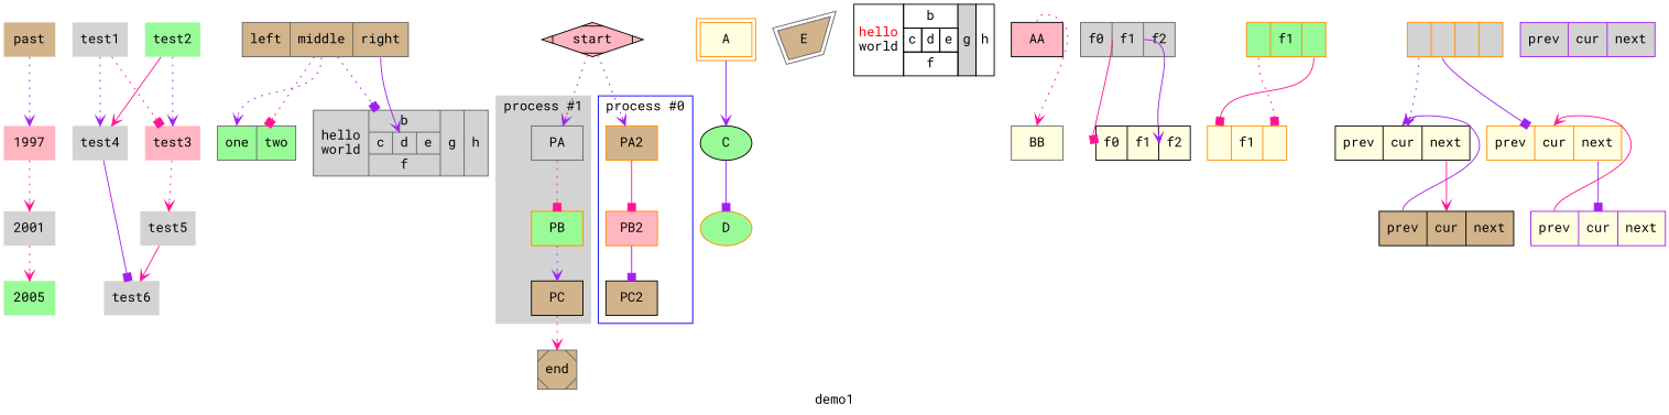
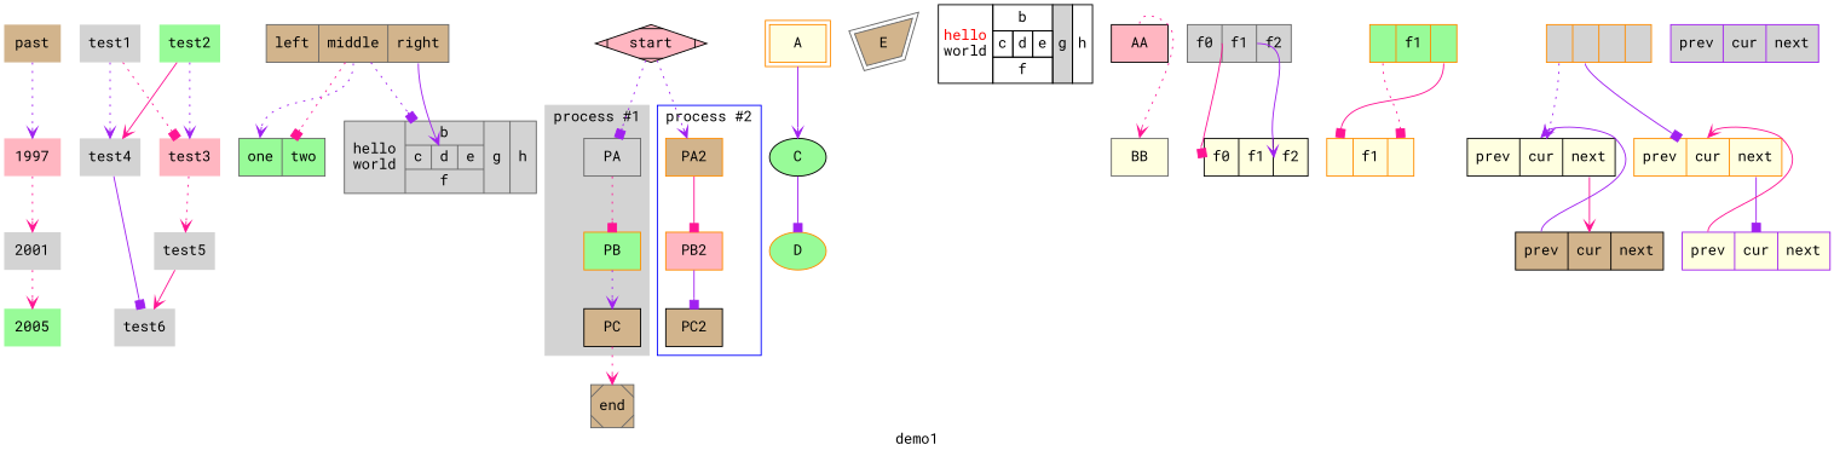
  digraph {
    fontname="Roboto Mono"
    label=demo1
    rankdir=TB
    node [color=gray40 fillcolor=lightgrey fontname="Roboto Mono" shape=record style=filled]
    edge [arrowhead=vee color=purple fontname="Roboto Mono" style=dotted]
    past [fillcolor=tan shape=plaintext]
    1997 [color=darkorange fillcolor=lightpink shape=plaintext]
    2001 [shape=plaintext]
    2005 [color=purple fillcolor=palegreen shape=plaintext]
    test1 [color=darkorange shape=plaintext]
    test2 [fillcolor=palegreen shape=plaintext]
    test3 [color=purple fillcolor=lightpink shape=plaintext]
    test4 [color=black shape=plaintext]
    test5 [color=purple shape=plaintext]
    test6 [shape=plaintext]
    n11 [fillcolor=tan label="<f0> left|<f1> middle|<f2> right"]
    n12 [fillcolor=palegreen label="<f0> one|<f1> two"]
    n13 [label="hello\nworld |{ b |{c|<here> d|e}| f}| g | h"]
    PA
    PB [color=darkorange fillcolor=palegreen]
    PC [color=black fillcolor=tan]
    PA2 [color=darkorange fillcolor=tan]
    PB2 [color=darkorange fillcolor=lightpink]
    PC2 [color=black fillcolor=tan]
    end [fillcolor=tan shape=Msquare]
    A [color=darkorange fillcolor=lightyellow peripheries=2 shape=box]
    C [color=black fillcolor=palegreen shape=""]
    D [color=darkorange fillcolor=palegreen shape=""]
    E [distortion=0.5 fillcolor=tan orientation=15 peripheries=2 regular=true shape=polygon sides=4 skew=0.5]
    n25 [label=< 		<TABLE BORDER="0" CELLBORDER="1" CELLSPACING="0" CELLPADDING="4"> 		<TR><TD ROWSPAN="3"><FONT COLOR="red">hello</FONT><BR/>world</TD> 		<TD COLSPAN="3">b</TD> 		<TD ROWSPAN="3" BGCOLOR="lightgrey">g</TD> 		<TD ROWSPAN="3">h</TD> 		</TR> 		<TR><TD>c</TD> 		<TD PORT="here">d</TD> 		<TD>e</TD> 		</TR> 		<TR><TD COLSPAN="3">f</TD> 		</TR> 		</TABLE>> margin=0 shape=none color="" fillcolor="" style=""]
    AA [color=black fillcolor=lightpink]
    BB [fillcolor=lightyellow]
    n28 [label="<f0> f0 | <f1> f1 | <f2> f2"]
    n29 [color=black fillcolor=lightyellow label="<f0> f0 | <f1> f1 | <f2> f2"]
    n30 [color=darkorange fillcolor=palegreen label="<f0> |<f1> f1|<f2> " shap=record]
    n31 [color=darkorange fillcolor=lightyellow label="<f0> |<f1> f1|<f2> " shap=record]
    n32 [color=darkorange label="<f0> |<f1> |<f2> |<f3> "]
    n33 [color=black fillcolor=lightyellow label="<prev>prev |<cur>cur |<next>next "]
    n34 [color=darkorange fillcolor=lightyellow label="<prev>prev |<cur>cur |<next>next "]
    n35 [color=black fillcolor=tan label="<prev>prev |<cur>cur |<next>next "]
    n36 [color=purple fillcolor=lightyellow label="<prev>prev |<cur>cur |<next>next "]
    n37 [color=purple label="<prev>prev |<cur>cur |<next>next "]
    start [color=black fillcolor=lightpink shape=Mdiamond]
    subgraph sub_1 {
      past
      1997
      2001
      2005
      test1
      test2
      test3
      test4
      test5
      test6
    }
    subgraph sub_2 {
      rank=same
      past
      test1
      test2
    }
    subgraph sub_3 {
      rank=same
      1997
      test3
      test4
    }
    subgraph sub_4 {
      rank=same
      2001
      test5
    }
    subgraph sub_5 {
      rank=same
      2005
      test6
    }
    subgraph sub_6 {
      test3
      test4
    }
    subgraph sub_7 {
      test3
      test4
    }
    subgraph sub_8 {
      n11
      n12
      n13
    }
    subgraph cluster_9 {
      color=lightgrey
      label="process #1"
      style=filled
      PA
      PB
      PC
    }
    subgraph cluster_10 {
      color=blue
-     label="process #0"
+     label="process #2"
      PA2
      PB2
      PC2
    }
    past -> 1997
    1997 -> 2001 [color=deeppink]
    2001 -> 2005 [color=deeppink]
    test1 -> test3 [arrowhead=box color=deeppink]
    test1 -> test4
    test2 -> test3
    test2 -> test4 [color=deeppink style=solid]
    test3 -> test5 [color=deeppink]
    test4 -> test6 [arrowhead=box style=solid]
    test5 -> test6 [color=deeppink style=solid]
    n11 -> n12 [headport=f0 tailport=f1]
    n11 -> n12 [arrowhead=box color=deeppink]
    n11 -> n13 [headport=here style=solid tailport=f2]
    n11 -> n13 [arrowhead=box]
    PA -> PB [arrowhead=box color=deeppink]
    PB -> PC
    PC -> end [color=deeppink]
    PA2 -> PB2 [arrowhead=box color=deeppink style=solid]
    PB2 -> PC2 [arrowhead=box style=solid]
    A -> C [style=solid]
    C -> D [arrowhead=box style=solid]
    AA -> BB [color=deeppink headport=n tailport=n]
    n28 -> n29 [arrowhead=box color=deeppink headport="f0:w" style=solid tailport="f0:e"]
    n28 -> n29 [headport="f2:w" style=solid tailport="f1:e"]
    n30 -> n31 [arrowhead=box color=deeppink headport=f2 tailport=f0]
    n30 -> n31 [arrowhead=box color=deeppink headport=f0 style=solid tailport=f2]
    n32 -> n33 [tailport=f0]
    n32 -> n34 [arrowhead=box style=solid tailport=f1]
    n33 -> n35 [color=deeppink headport=n style=solid tailport=next]
    n34 -> n36 [arrowhead=box headport=n style=solid tailport=next]
    n35 -> n33 [headport=n style=solid tailport=prev]
    n36 -> n34 [color=deeppink headport=n style=solid tailport=prev]
-   start -> PA
+   start -> PA [arrowhead=box]
    start -> PA2
  }
